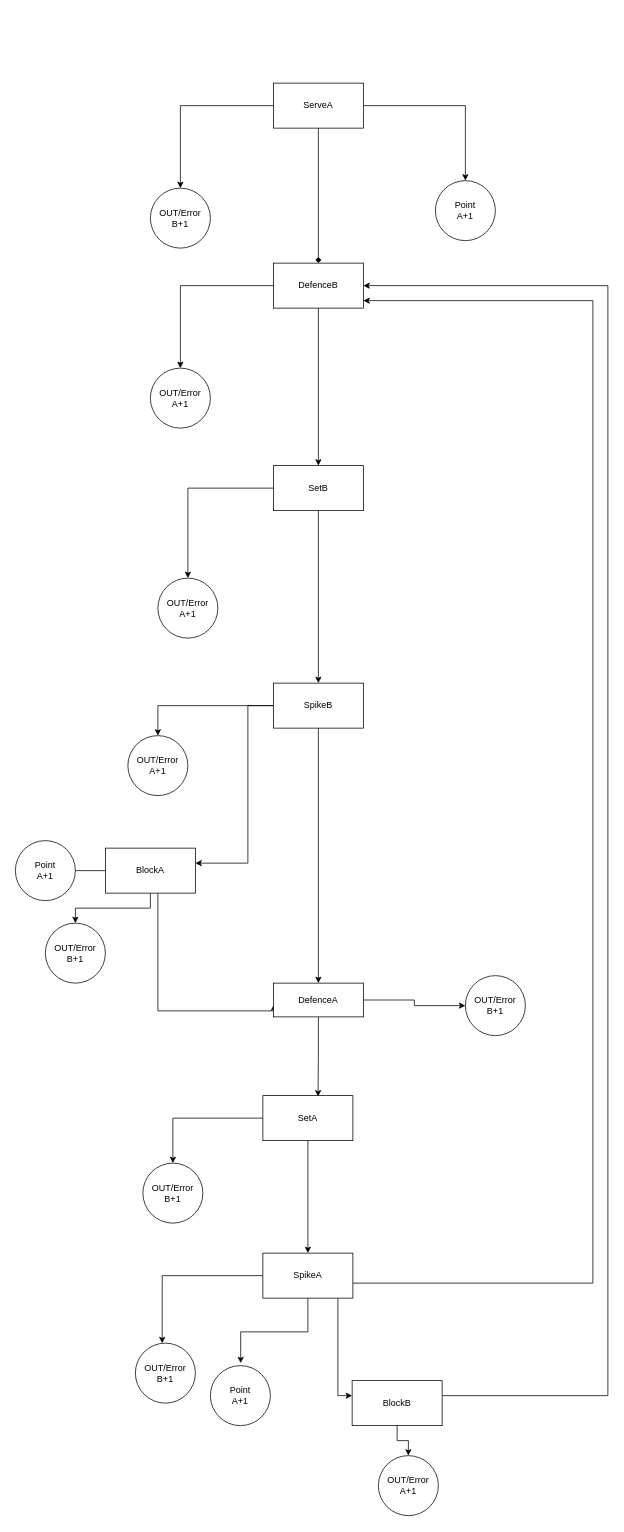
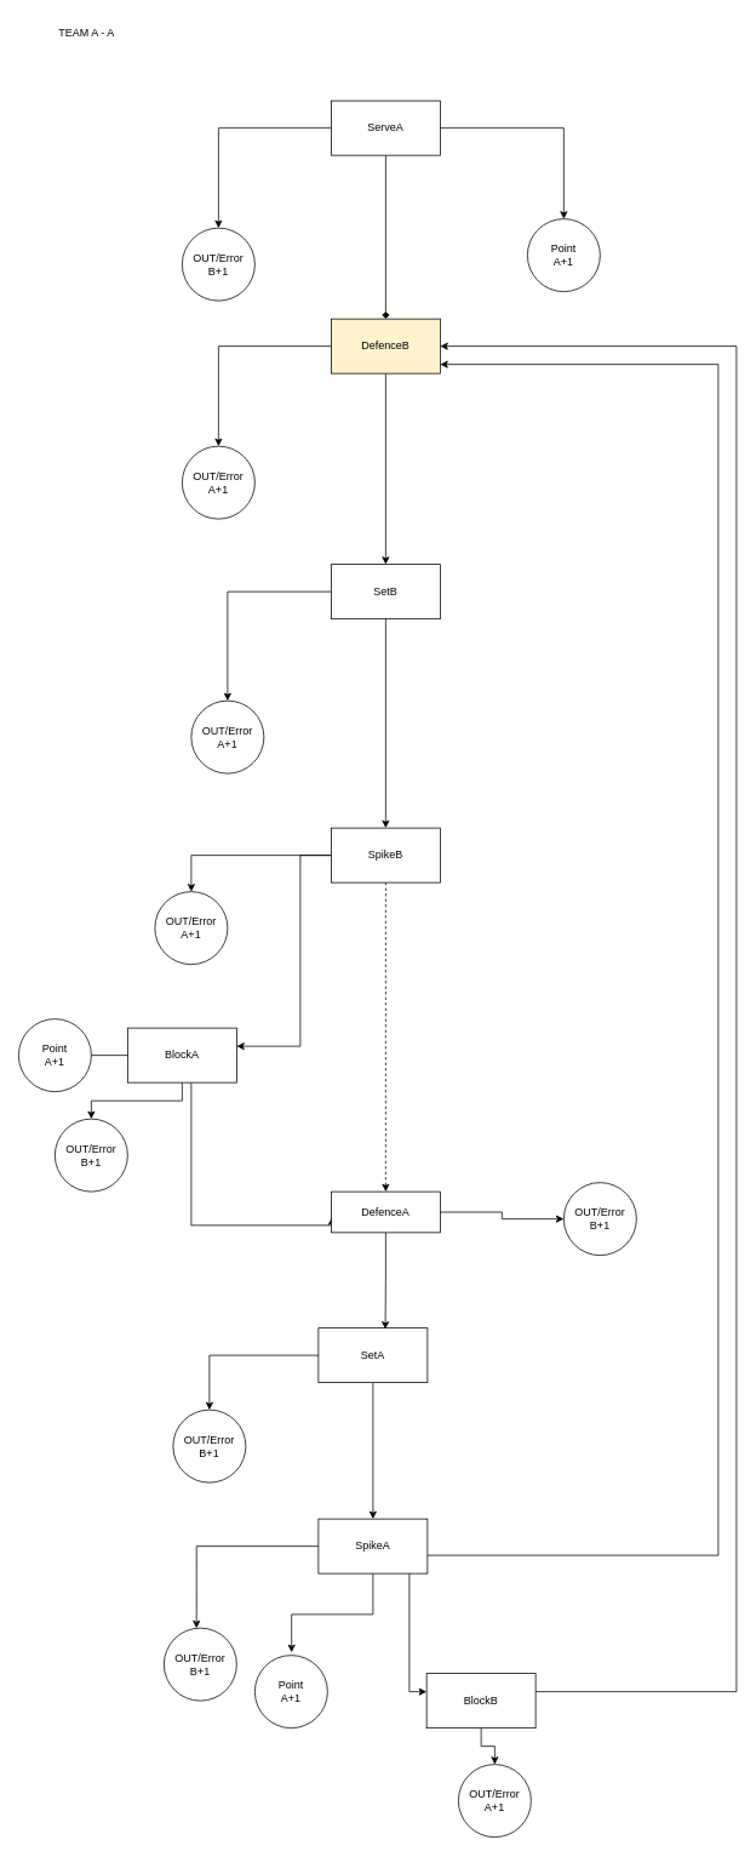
  <mxCell id="0" />
  <mxCell id="1" parent="0" />
  <mxCell id="2" style="edgeStyle=orthogonalEdgeStyle;rounded=0;orthogonalLoop=1;jettySize=auto;html=1;entryX=0.5;entryY=0;entryDx=0;entryDy=0;endArrow=diamond;" edge="1" parent="1" source="5" target="9"><mxGeometry relative="1" as="geometry"><mxPoint x="424" y="250" as="targetPoint" /></mxGeometry></mxCell>
  <mxCell id="3" style="edgeStyle=orthogonalEdgeStyle;rounded=0;orthogonalLoop=1;jettySize=auto;html=1;entryX=0.5;entryY=0;entryDx=0;entryDy=0;" edge="1" parent="1" source="5" target="6"><mxGeometry relative="1" as="geometry" /></mxCell>
  <mxCell id="4" style="edgeStyle=orthogonalEdgeStyle;rounded=0;orthogonalLoop=1;jettySize=auto;html=1;" edge="1" parent="1" source="5" target="11"><mxGeometry relative="1" as="geometry" /></mxCell>
  <mxCell id="5" value="ServeA" style="rounded=0;whiteSpace=wrap;html=1;" vertex="1" parent="1"><mxGeometry x="364" y="110" width="120" height="60" as="geometry" /></mxCell>
  <mxCell id="6" value="OUT/Error&lt;br&gt;B+1" style="ellipse;whiteSpace=wrap;html=1;aspect=fixed;" vertex="1" parent="1"><mxGeometry x="200" y="250" width="80" height="80" as="geometry" /></mxCell>
  <mxCell id="7" style="edgeStyle=orthogonalEdgeStyle;rounded=0;orthogonalLoop=1;jettySize=auto;html=1;entryX=0.5;entryY=0;entryDx=0;entryDy=0;" edge="1" parent="1" source="9" target="10"><mxGeometry relative="1" as="geometry" /></mxCell>
  <mxCell id="8" style="edgeStyle=orthogonalEdgeStyle;rounded=0;orthogonalLoop=1;jettySize=auto;html=1;entryX=0.5;entryY=0;entryDx=0;entryDy=0;" edge="1" parent="1" source="9" target="14"><mxGeometry relative="1" as="geometry" /></mxCell>
- <mxCell id="9" value="DefenceB" style="rounded=0;whiteSpace=wrap;html=1;" vertex="1" parent="1"><mxGeometry x="364" y="350" width="120" height="60" as="geometry" /></mxCell>
+ <mxCell id="9" value="DefenceB" style="rounded=0;whiteSpace=wrap;html=1;fillColor=#fff2cc;" vertex="1" parent="1"><mxGeometry x="364" y="350" width="120" height="60" as="geometry" /></mxCell>
  <mxCell id="10" value="OUT/Error&lt;br&gt;A+1" style="ellipse;whiteSpace=wrap;html=1;aspect=fixed;" vertex="1" parent="1"><mxGeometry x="200" y="490" width="80" height="80" as="geometry" /></mxCell>
  <mxCell id="11" value="Point&lt;br&gt;A+1" style="ellipse;whiteSpace=wrap;html=1;aspect=fixed;" vertex="1" parent="1"><mxGeometry x="580" y="240" width="80" height="80" as="geometry" /></mxCell>
  <mxCell id="12" style="edgeStyle=orthogonalEdgeStyle;rounded=0;orthogonalLoop=1;jettySize=auto;html=1;entryX=0.5;entryY=0;entryDx=0;entryDy=0;" edge="1" parent="1" source="14" target="15"><mxGeometry relative="1" as="geometry" /></mxCell>
  <mxCell id="13" style="edgeStyle=orthogonalEdgeStyle;rounded=0;orthogonalLoop=1;jettySize=auto;html=1;entryX=0.5;entryY=0;entryDx=0;entryDy=0;" edge="1" parent="1" source="14" target="19"><mxGeometry relative="1" as="geometry" /></mxCell>
  <mxCell id="14" value="SetB" style="rounded=0;whiteSpace=wrap;html=1;" vertex="1" parent="1"><mxGeometry x="364" y="620" width="120" height="60" as="geometry" /></mxCell>
  <mxCell id="15" value="OUT/Error&lt;br&gt;A+1" style="ellipse;whiteSpace=wrap;html=1;aspect=fixed;" vertex="1" parent="1"><mxGeometry x="210" y="770" width="80" height="80" as="geometry" /></mxCell>
  <mxCell id="16" style="edgeStyle=orthogonalEdgeStyle;rounded=0;orthogonalLoop=1;jettySize=auto;html=1;" edge="1" parent="1" source="19" target="21"><mxGeometry relative="1" as="geometry" /></mxCell>
  <mxCell id="17" style="edgeStyle=orthogonalEdgeStyle;rounded=0;orthogonalLoop=1;jettySize=auto;html=1;" edge="1" parent="1" source="19" target="25"><mxGeometry relative="1" as="geometry"><Array as="points"><mxPoint x="330" y="940" /><mxPoint x="330" y="1150" /></Array></mxGeometry></mxCell>
- <mxCell id="18" style="edgeStyle=orthogonalEdgeStyle;rounded=0;orthogonalLoop=1;jettySize=auto;html=1;" edge="1" parent="1" source="19" target="28"><mxGeometry relative="1" as="geometry" /></mxCell>
+ <mxCell id="18" style="edgeStyle=orthogonalEdgeStyle;rounded=0;orthogonalLoop=1;jettySize=auto;html=1;dashed=1;" edge="1" parent="1" source="19" target="28"><mxGeometry relative="1" as="geometry" /></mxCell>
  <mxCell id="19" value="SpikeB" style="rounded=0;whiteSpace=wrap;html=1;" vertex="1" parent="1"><mxGeometry x="364" y="910" width="120" height="60" as="geometry" /></mxCell>
+ <mxCell id="20" value="TEAM A - A" style="text;html=1;strokeColor=none;fillColor=none;align=center;verticalAlign=middle;whiteSpace=wrap;rounded=0;" vertex="1" parent="1"><mxGeometry x="50" y="20" width="90" height="30" as="geometry" /></mxCell>
  <mxCell id="21" value="OUT/Error&lt;br&gt;A+1" style="ellipse;whiteSpace=wrap;html=1;aspect=fixed;" vertex="1" parent="1"><mxGeometry x="170" y="980" width="80" height="80" as="geometry" /></mxCell>
  <mxCell id="22" style="edgeStyle=orthogonalEdgeStyle;rounded=0;orthogonalLoop=1;jettySize=auto;html=1;entryX=0.007;entryY=0.624;entryDx=0;entryDy=0;entryPerimeter=0;" edge="1" parent="1" source="25" target="28"><mxGeometry relative="1" as="geometry"><Array as="points"><mxPoint x="210" y="1347" /></Array></mxGeometry></mxCell>
  <mxCell id="23" style="edgeStyle=orthogonalEdgeStyle;rounded=0;orthogonalLoop=1;jettySize=auto;html=1;entryX=1;entryY=0.5;entryDx=0;entryDy=0;" edge="1" parent="1" source="25" target="29"><mxGeometry relative="1" as="geometry"><Array as="points"><mxPoint x="80" y="1160" /><mxPoint x="80" y="1160" /></Array></mxGeometry></mxCell>
  <mxCell id="24" style="edgeStyle=orthogonalEdgeStyle;rounded=0;orthogonalLoop=1;jettySize=auto;html=1;" edge="1" parent="1" source="25" target="30"><mxGeometry relative="1" as="geometry" /></mxCell>
  <mxCell id="25" value="BlockA" style="rounded=0;whiteSpace=wrap;html=1;" vertex="1" parent="1"><mxGeometry x="140" y="1130" width="120" height="60" as="geometry" /></mxCell>
  <mxCell id="26" style="edgeStyle=orthogonalEdgeStyle;rounded=0;orthogonalLoop=1;jettySize=auto;html=1;entryX=0.613;entryY=0.02;entryDx=0;entryDy=0;entryPerimeter=0;" edge="1" parent="1" source="28" target="33"><mxGeometry relative="1" as="geometry" /></mxCell>
  <mxCell id="27" style="edgeStyle=orthogonalEdgeStyle;rounded=0;orthogonalLoop=1;jettySize=auto;html=1;" edge="1" parent="1" source="28" target="35"><mxGeometry relative="1" as="geometry" /></mxCell>
  <mxCell id="28" value="DefenceA" style="rounded=0;whiteSpace=wrap;html=1;" vertex="1" parent="1"><mxGeometry x="364" y="1310" width="120" height="45" as="geometry" /></mxCell>
  <mxCell id="29" value="Point&lt;br&gt;A+1" style="ellipse;whiteSpace=wrap;html=1;aspect=fixed;" vertex="1" parent="1"><mxGeometry x="20" y="1120" width="80" height="80" as="geometry" /></mxCell>
  <mxCell id="30" value="OUT/Error&lt;br&gt;B+1" style="ellipse;whiteSpace=wrap;html=1;aspect=fixed;" vertex="1" parent="1"><mxGeometry x="60" y="1230" width="80" height="80" as="geometry" /></mxCell>
  <mxCell id="31" style="edgeStyle=orthogonalEdgeStyle;rounded=0;orthogonalLoop=1;jettySize=auto;html=1;entryX=0.5;entryY=0;entryDx=0;entryDy=0;" edge="1" parent="1" source="33" target="34"><mxGeometry relative="1" as="geometry" /></mxCell>
  <mxCell id="32" value="" style="edgeStyle=orthogonalEdgeStyle;rounded=0;orthogonalLoop=1;jettySize=auto;html=1;" edge="1" parent="1" source="33" target="40"><mxGeometry relative="1" as="geometry" /></mxCell>
  <mxCell id="33" value="SetA" style="rounded=0;whiteSpace=wrap;html=1;" vertex="1" parent="1"><mxGeometry x="350" y="1460" width="120" height="60" as="geometry" /></mxCell>
  <mxCell id="34" value="OUT/Error&lt;br&gt;B+1" style="ellipse;whiteSpace=wrap;html=1;aspect=fixed;" vertex="1" parent="1"><mxGeometry x="190" y="1550" width="80" height="80" as="geometry" /></mxCell>
  <mxCell id="35" value="OUT/Error&lt;br&gt;B+1" style="ellipse;whiteSpace=wrap;html=1;aspect=fixed;" vertex="1" parent="1"><mxGeometry x="620" y="1300" width="80" height="80" as="geometry" /></mxCell>
  <mxCell id="36" style="edgeStyle=orthogonalEdgeStyle;rounded=0;orthogonalLoop=1;jettySize=auto;html=1;entryX=0.447;entryY=0.002;entryDx=0;entryDy=0;entryPerimeter=0;" edge="1" parent="1" source="40" target="41"><mxGeometry relative="1" as="geometry" /></mxCell>
  <mxCell id="37" style="edgeStyle=orthogonalEdgeStyle;rounded=0;orthogonalLoop=1;jettySize=auto;html=1;entryX=0.505;entryY=-0.041;entryDx=0;entryDy=0;entryPerimeter=0;" edge="1" parent="1" source="40" target="42"><mxGeometry relative="1" as="geometry" /></mxCell>
  <mxCell id="38" style="edgeStyle=orthogonalEdgeStyle;rounded=0;orthogonalLoop=1;jettySize=auto;html=1;" edge="1" parent="1" source="40" target="45"><mxGeometry relative="1" as="geometry"><Array as="points"><mxPoint x="450" y="1860" /></Array></mxGeometry></mxCell>
  <mxCell id="39" style="edgeStyle=orthogonalEdgeStyle;rounded=0;orthogonalLoop=1;jettySize=auto;html=1;" edge="1" parent="1"><mxGeometry relative="1" as="geometry"><mxPoint x="484" y="400" as="targetPoint" /><mxPoint x="470" y="1710" as="sourcePoint" /><Array as="points"><mxPoint x="790" y="1710" /><mxPoint x="790" y="400" /><mxPoint x="484" y="400" /></Array></mxGeometry></mxCell>
  <mxCell id="40" value="SpikeA" style="rounded=0;whiteSpace=wrap;html=1;" vertex="1" parent="1"><mxGeometry x="350" y="1670" width="120" height="60" as="geometry" /></mxCell>
  <mxCell id="41" value="OUT/Error&lt;br&gt;B+1" style="ellipse;whiteSpace=wrap;html=1;aspect=fixed;" vertex="1" parent="1"><mxGeometry x="180" y="1790" width="80" height="80" as="geometry" /></mxCell>
  <mxCell id="42" value="Point&lt;br&gt;A+1" style="ellipse;whiteSpace=wrap;html=1;aspect=fixed;" vertex="1" parent="1"><mxGeometry x="280" y="1820" width="80" height="80" as="geometry" /></mxCell>
  <mxCell id="43" style="edgeStyle=orthogonalEdgeStyle;rounded=0;orthogonalLoop=1;jettySize=auto;html=1;" edge="1" parent="1" source="45"><mxGeometry relative="1" as="geometry"><mxPoint x="484" y="380" as="targetPoint" /><Array as="points"><mxPoint x="810" y="1860" /><mxPoint x="810" y="380" /><mxPoint x="484" y="380" /></Array></mxGeometry></mxCell>
  <mxCell id="44" style="edgeStyle=orthogonalEdgeStyle;rounded=0;orthogonalLoop=1;jettySize=auto;html=1;" edge="1" parent="1" source="45" target="46"><mxGeometry relative="1" as="geometry" /></mxCell>
  <mxCell id="45" value="BlockB" style="rounded=0;whiteSpace=wrap;html=1;" vertex="1" parent="1"><mxGeometry x="469" y="1840" width="120" height="60" as="geometry" /></mxCell>
  <mxCell id="46" value="OUT/Error&lt;br&gt;A+1" style="ellipse;whiteSpace=wrap;html=1;aspect=fixed;" vertex="1" parent="1"><mxGeometry x="504" y="1940" width="80" height="80" as="geometry" /></mxCell>
